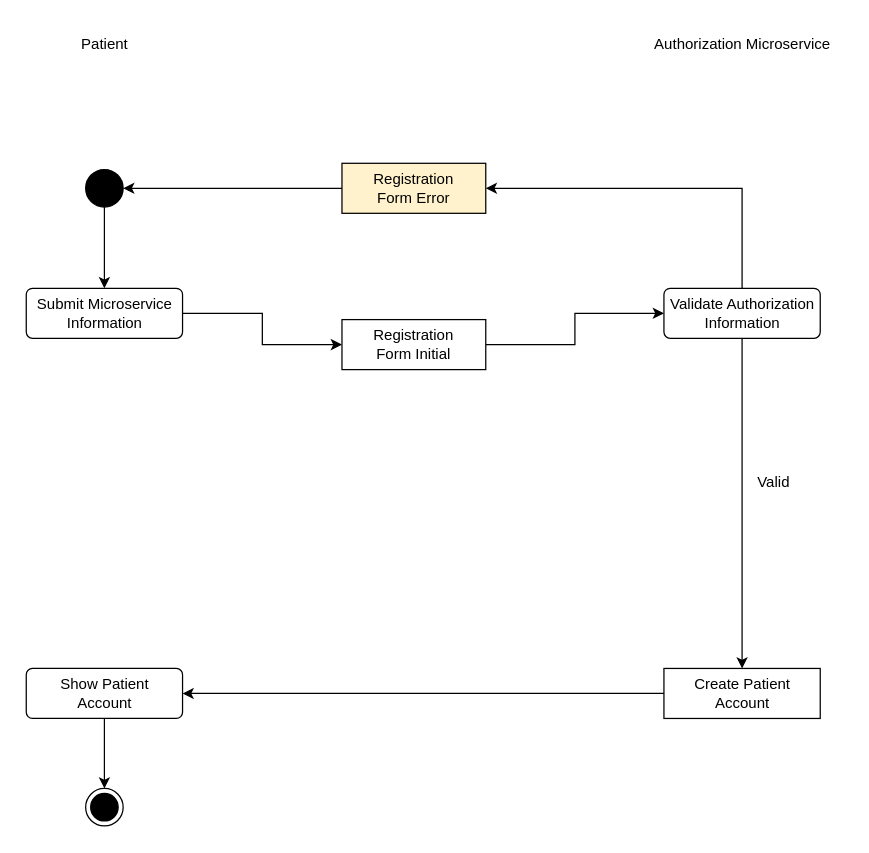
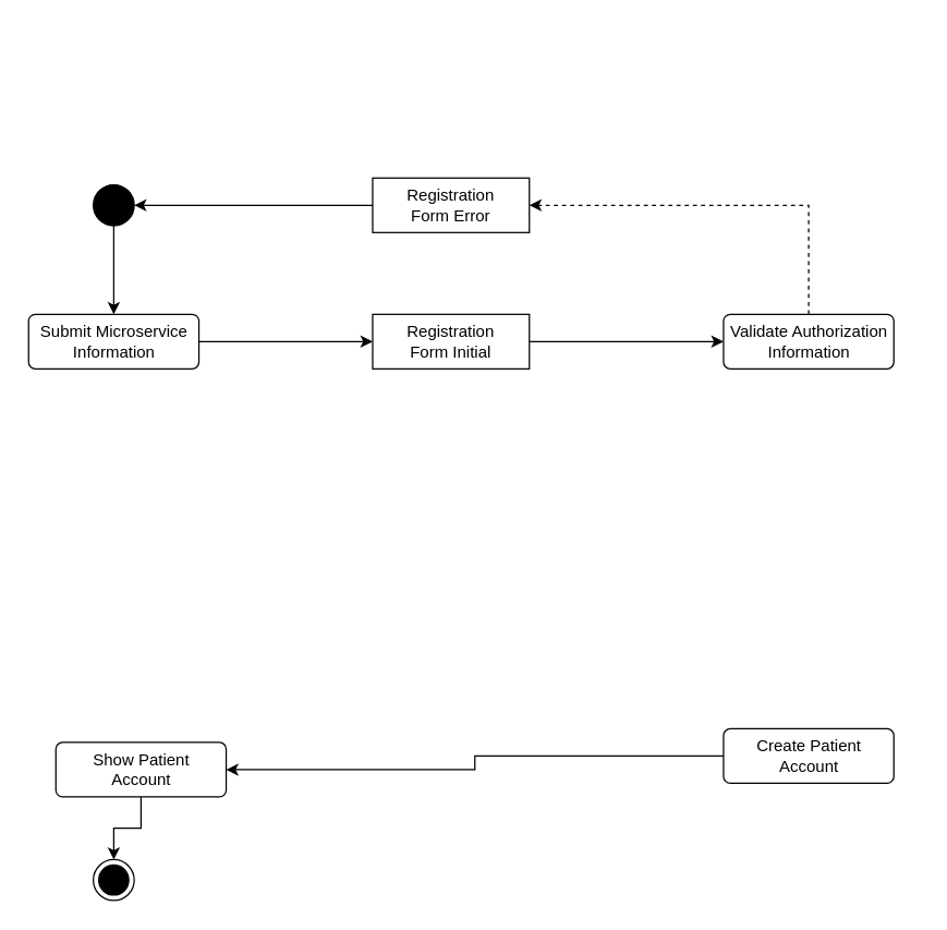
  <mxCell id="0" />
  <mxCell id="1" parent="0" />
- <mxCell id="2" value="Patient&lt;br&gt;" style="text;html=1;align=center;verticalAlign=middle;resizable=0;points=[];autosize=1;strokeColor=none;fillColor=none;" vertex="1" parent="1"><mxGeometry x="53" y="20" width="60" height="30" as="geometry" /></mxCell>
- <mxCell id="3" value="Authorization Microservice" style="text;html=1;align=center;verticalAlign=middle;resizable=0;points=[];autosize=1;strokeColor=none;fillColor=none;" vertex="1" parent="1"><mxGeometry x="513" y="20" width="160" height="30" as="geometry" /></mxCell>
  <mxCell id="4" style="edgeStyle=orthogonalEdgeStyle;rounded=0;orthogonalLoop=1;jettySize=auto;html=1;entryX=0.5;entryY=0;entryDx=0;entryDy=0;" edge="1" parent="1" source="5" target="7"><mxGeometry relative="1" as="geometry" /></mxCell>
  <mxCell id="5" value="" style="ellipse;fillColor=strokeColor;html=1;" vertex="1" parent="1"><mxGeometry x="68" y="135" width="30" height="30" as="geometry" /></mxCell>
  <mxCell id="6" style="edgeStyle=orthogonalEdgeStyle;rounded=0;orthogonalLoop=1;jettySize=auto;html=1;entryX=0;entryY=0.5;entryDx=0;entryDy=0;" edge="1" parent="1" source="17" target="10"><mxGeometry relative="1" as="geometry" /></mxCell>
  <mxCell id="7" value="Submit Microservice Information" style="html=1;align=center;verticalAlign=middle;rounded=1;absoluteArcSize=1;arcSize=10;dashed=0;whiteSpace=wrap;" vertex="1" parent="1"><mxGeometry x="20.5" y="230" width="125" height="40" as="geometry" /></mxCell>
- <mxCell id="8" style="edgeStyle=orthogonalEdgeStyle;rounded=0;orthogonalLoop=1;jettySize=auto;html=1;entryX=0.5;entryY=0;entryDx=0;entryDy=0;" edge="1" parent="1" source="10" target="12"><mxGeometry relative="1" as="geometry" /></mxCell>
- <mxCell id="9" style="edgeStyle=orthogonalEdgeStyle;rounded=0;orthogonalLoop=1;jettySize=auto;html=1;exitX=0.5;exitY=0;exitDx=0;exitDy=0;entryX=1;entryY=0.5;entryDx=0;entryDy=0;" edge="1" parent="1" source="10" target="19"><mxGeometry relative="1" as="geometry" /></mxCell>
+ <mxCell id="9" style="edgeStyle=orthogonalEdgeStyle;rounded=0;orthogonalLoop=1;jettySize=auto;html=1;exitX=0.5;exitY=0;exitDx=0;exitDy=0;entryX=1;entryY=0.5;entryDx=0;entryDy=0;dashed=1;" edge="1" parent="1" source="10" target="19"><mxGeometry relative="1" as="geometry" /></mxCell>
  <mxCell id="10" value="Validate Authorization Information" style="html=1;align=center;verticalAlign=middle;rounded=1;absoluteArcSize=1;arcSize=10;dashed=0;whiteSpace=wrap;" vertex="1" parent="1"><mxGeometry x="530.5" y="230" width="125" height="40" as="geometry" /></mxCell>
  <mxCell id="11" style="edgeStyle=orthogonalEdgeStyle;rounded=0;orthogonalLoop=1;jettySize=auto;html=1;entryX=1;entryY=0.5;entryDx=0;entryDy=0;" edge="1" parent="1" source="12" target="15"><mxGeometry relative="1" as="geometry" /></mxCell>
- <mxCell id="12" value="Create Patient&lt;br&gt;Account" style="html=1;align=center;verticalAlign=middle;absoluteArcSize=1;arcSize=10;dashed=0;whiteSpace=wrap;rounded=0;" vertex="1" parent="1"><mxGeometry x="530.5" y="534" width="125" height="40" as="geometry" /></mxCell>
- <mxCell id="13" value="Valid" style="text;html=1;align=center;verticalAlign=middle;resizable=0;points=[];autosize=1;strokeColor=none;fillColor=none;" vertex="1" parent="1"><mxGeometry x="593" y="370" width="50" height="30" as="geometry" /></mxCell>
+ <mxCell id="12" value="Create Patient&lt;br&gt;Account" style="html=1;align=center;verticalAlign=middle;rounded=1;absoluteArcSize=1;arcSize=10;dashed=0;whiteSpace=wrap;" vertex="1" parent="1"><mxGeometry x="530.5" y="534" width="125" height="40" as="geometry" /></mxCell>
  <mxCell id="14" style="edgeStyle=orthogonalEdgeStyle;rounded=0;orthogonalLoop=1;jettySize=auto;html=1;entryX=0.5;entryY=0;entryDx=0;entryDy=0;" edge="1" parent="1" source="15" target="20"><mxGeometry relative="1" as="geometry" /></mxCell>
- <mxCell id="15" value="Show Patient&lt;br&gt;Account" style="html=1;align=center;verticalAlign=middle;rounded=1;absoluteArcSize=1;arcSize=10;dashed=0;whiteSpace=wrap;" vertex="1" parent="1"><mxGeometry x="20.5" y="534" width="125" height="40" as="geometry" /></mxCell>
+ <mxCell id="15" value="Show Patient&lt;br&gt;Account" style="html=1;align=center;verticalAlign=middle;rounded=1;absoluteArcSize=1;arcSize=10;dashed=0;whiteSpace=wrap;" vertex="1" parent="1"><mxGeometry x="40.5" y="544" width="125" height="40" as="geometry" /></mxCell>
  <mxCell id="16" value="" style="edgeStyle=orthogonalEdgeStyle;rounded=0;orthogonalLoop=1;jettySize=auto;html=1;entryX=0;entryY=0.5;entryDx=0;entryDy=0;" edge="1" parent="1" source="7" target="17"><mxGeometry relative="1" as="geometry"><mxPoint x="146" y="250" as="sourcePoint" /><mxPoint x="531" y="450" as="targetPoint" /></mxGeometry></mxCell>
- <mxCell id="17" value="Registration&lt;br&gt;Form Initial" style="html=1;align=center;verticalAlign=middle;rounded=0;absoluteArcSize=1;arcSize=10;dashed=0;whiteSpace=wrap;" vertex="1" parent="1"><mxGeometry x="273" y="255" width="115" height="40" as="geometry" /></mxCell>
+ <mxCell id="17" value="Registration&lt;br&gt;Form Initial" style="html=1;align=center;verticalAlign=middle;rounded=0;absoluteArcSize=1;arcSize=10;dashed=0;whiteSpace=wrap;" vertex="1" parent="1"><mxGeometry x="273" y="230" width="115" height="40" as="geometry" /></mxCell>
  <mxCell id="18" style="edgeStyle=orthogonalEdgeStyle;rounded=0;orthogonalLoop=1;jettySize=auto;html=1;entryX=1;entryY=0.5;entryDx=0;entryDy=0;" edge="1" parent="1" source="19" target="5"><mxGeometry relative="1" as="geometry" /></mxCell>
- <mxCell id="19" value="Registration&lt;br&gt;Form Error" style="html=1;align=center;verticalAlign=middle;rounded=0;absoluteArcSize=1;arcSize=10;dashed=0;whiteSpace=wrap;fillColor=#fff2cc;" vertex="1" parent="1"><mxGeometry x="273" y="130" width="115" height="40" as="geometry" /></mxCell>
+ <mxCell id="19" value="Registration&lt;br&gt;Form Error" style="html=1;align=center;verticalAlign=middle;rounded=0;absoluteArcSize=1;arcSize=10;dashed=0;whiteSpace=wrap;" vertex="1" parent="1"><mxGeometry x="273" y="130" width="115" height="40" as="geometry" /></mxCell>
  <mxCell id="20" value="" style="ellipse;html=1;shape=endState;fillColor=strokeColor;" vertex="1" parent="1"><mxGeometry x="68" y="630" width="30" height="30" as="geometry" /></mxCell>
